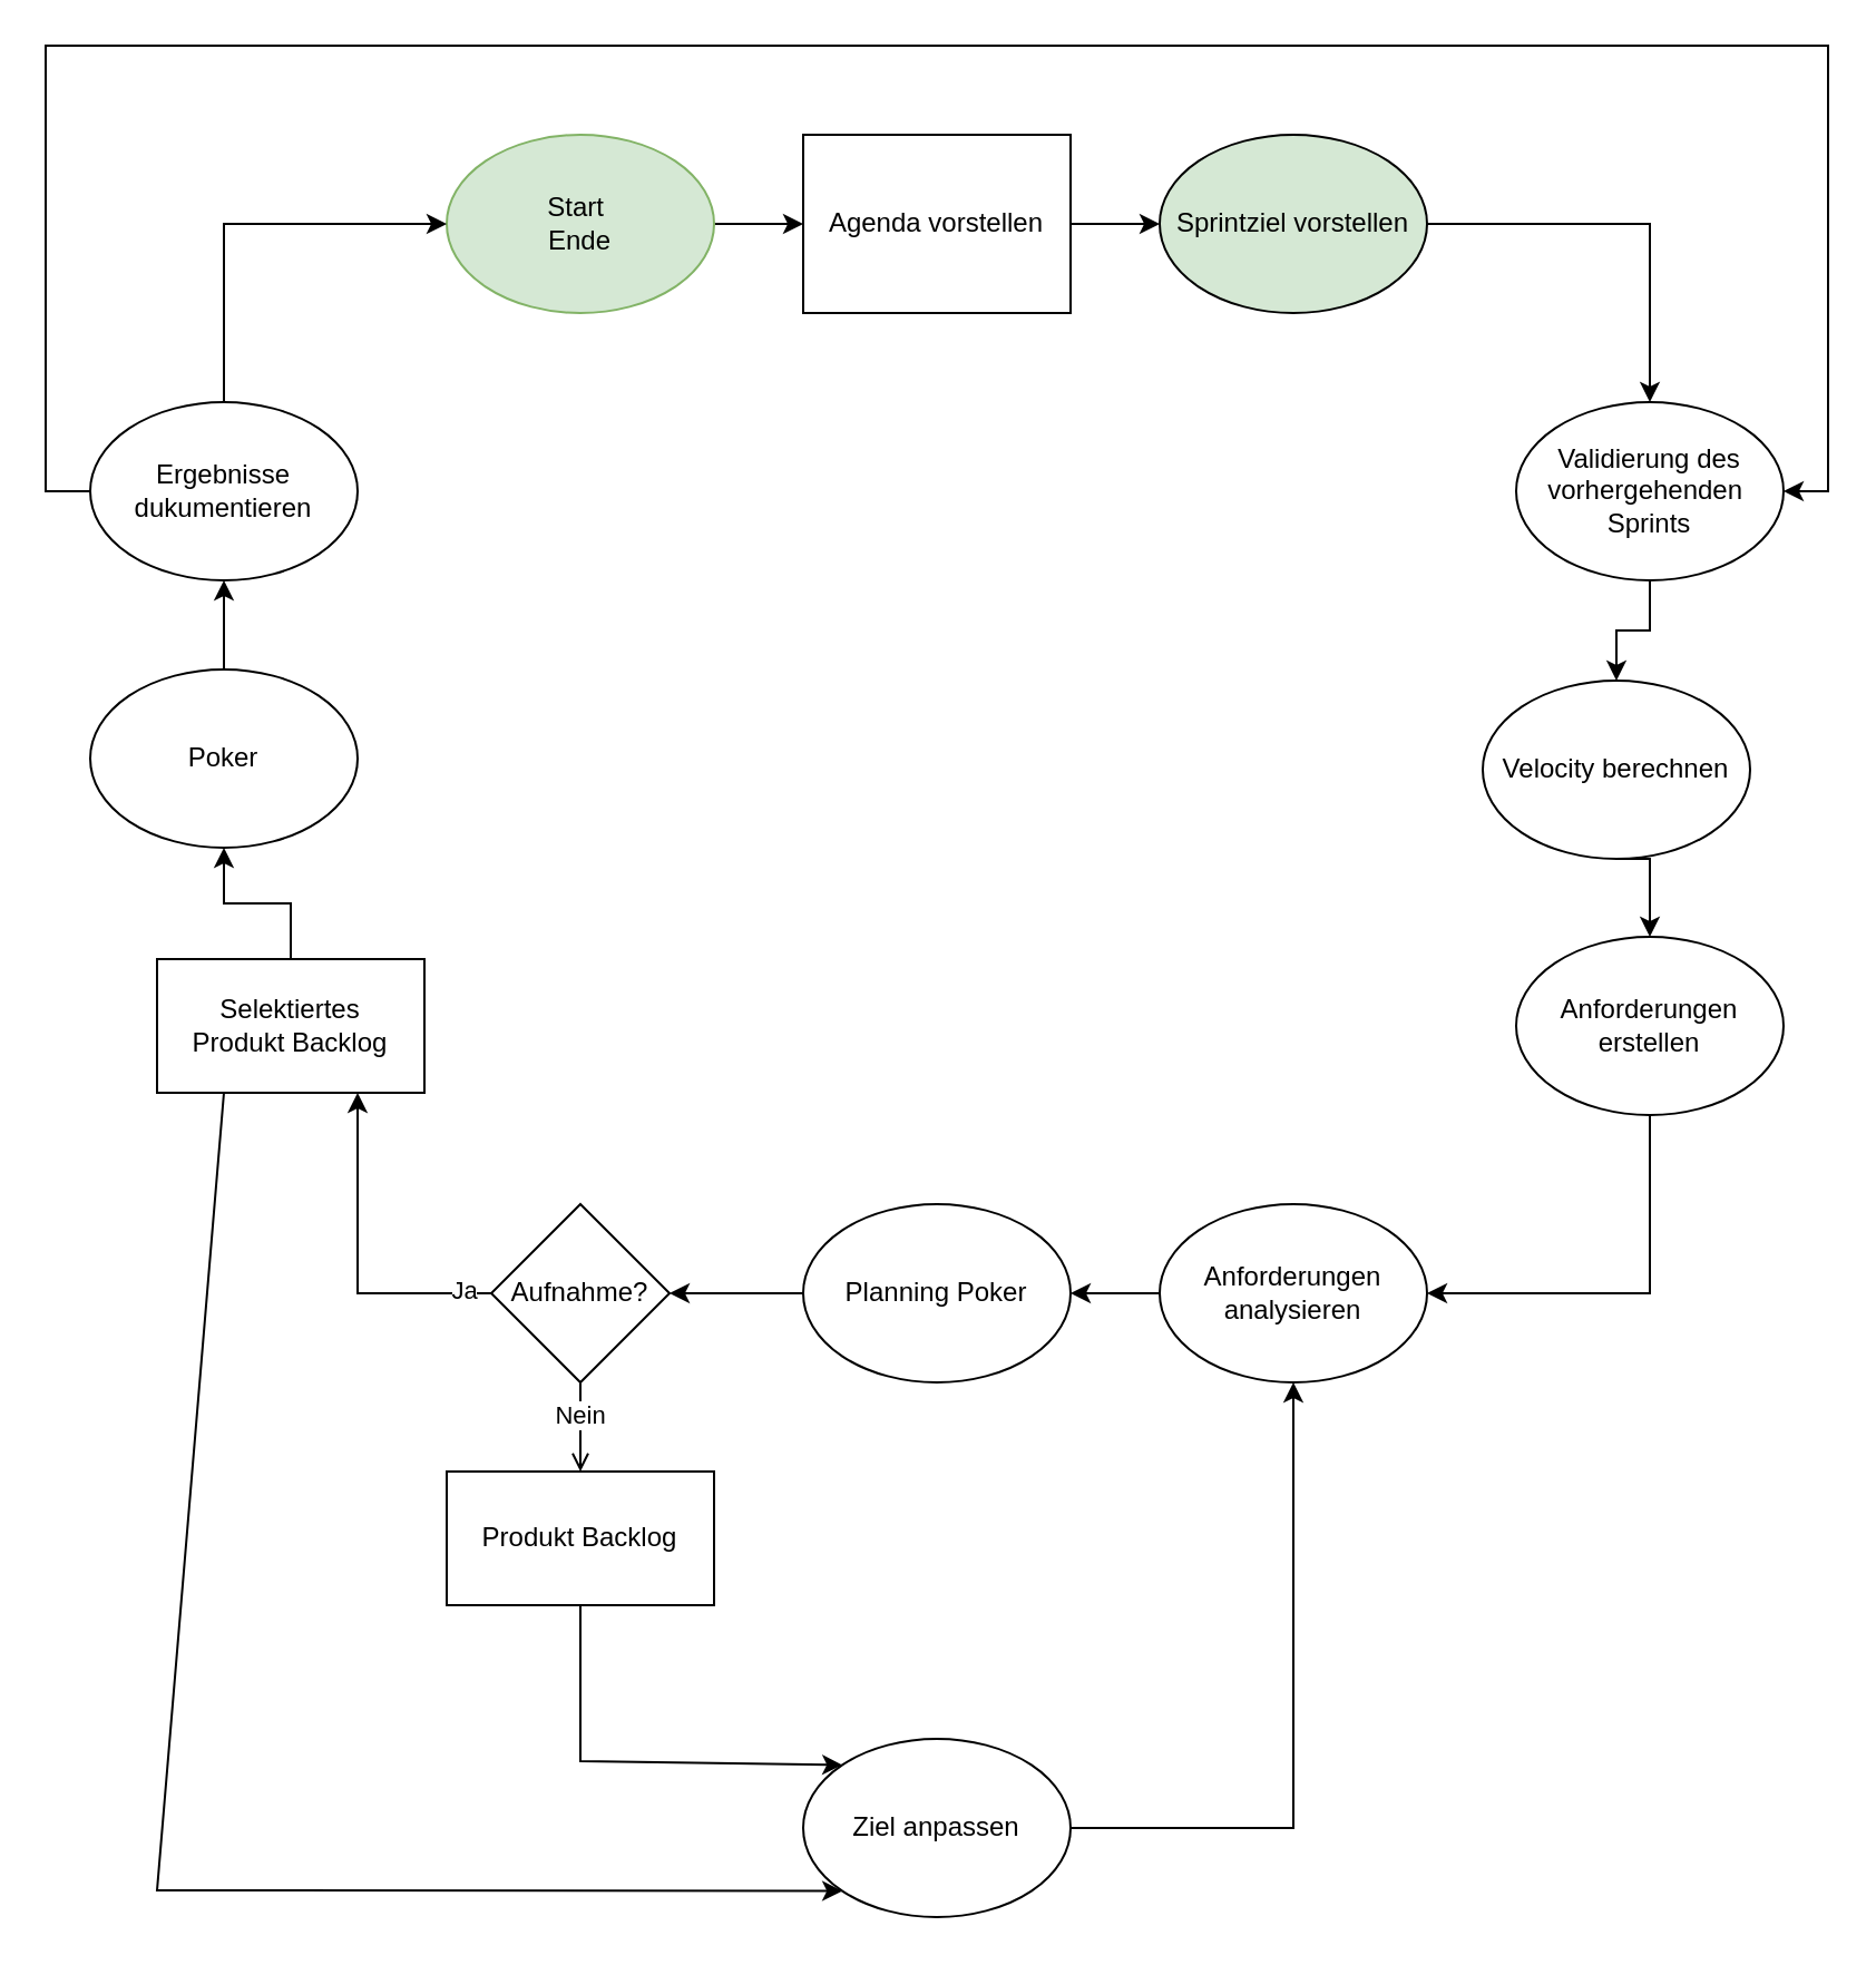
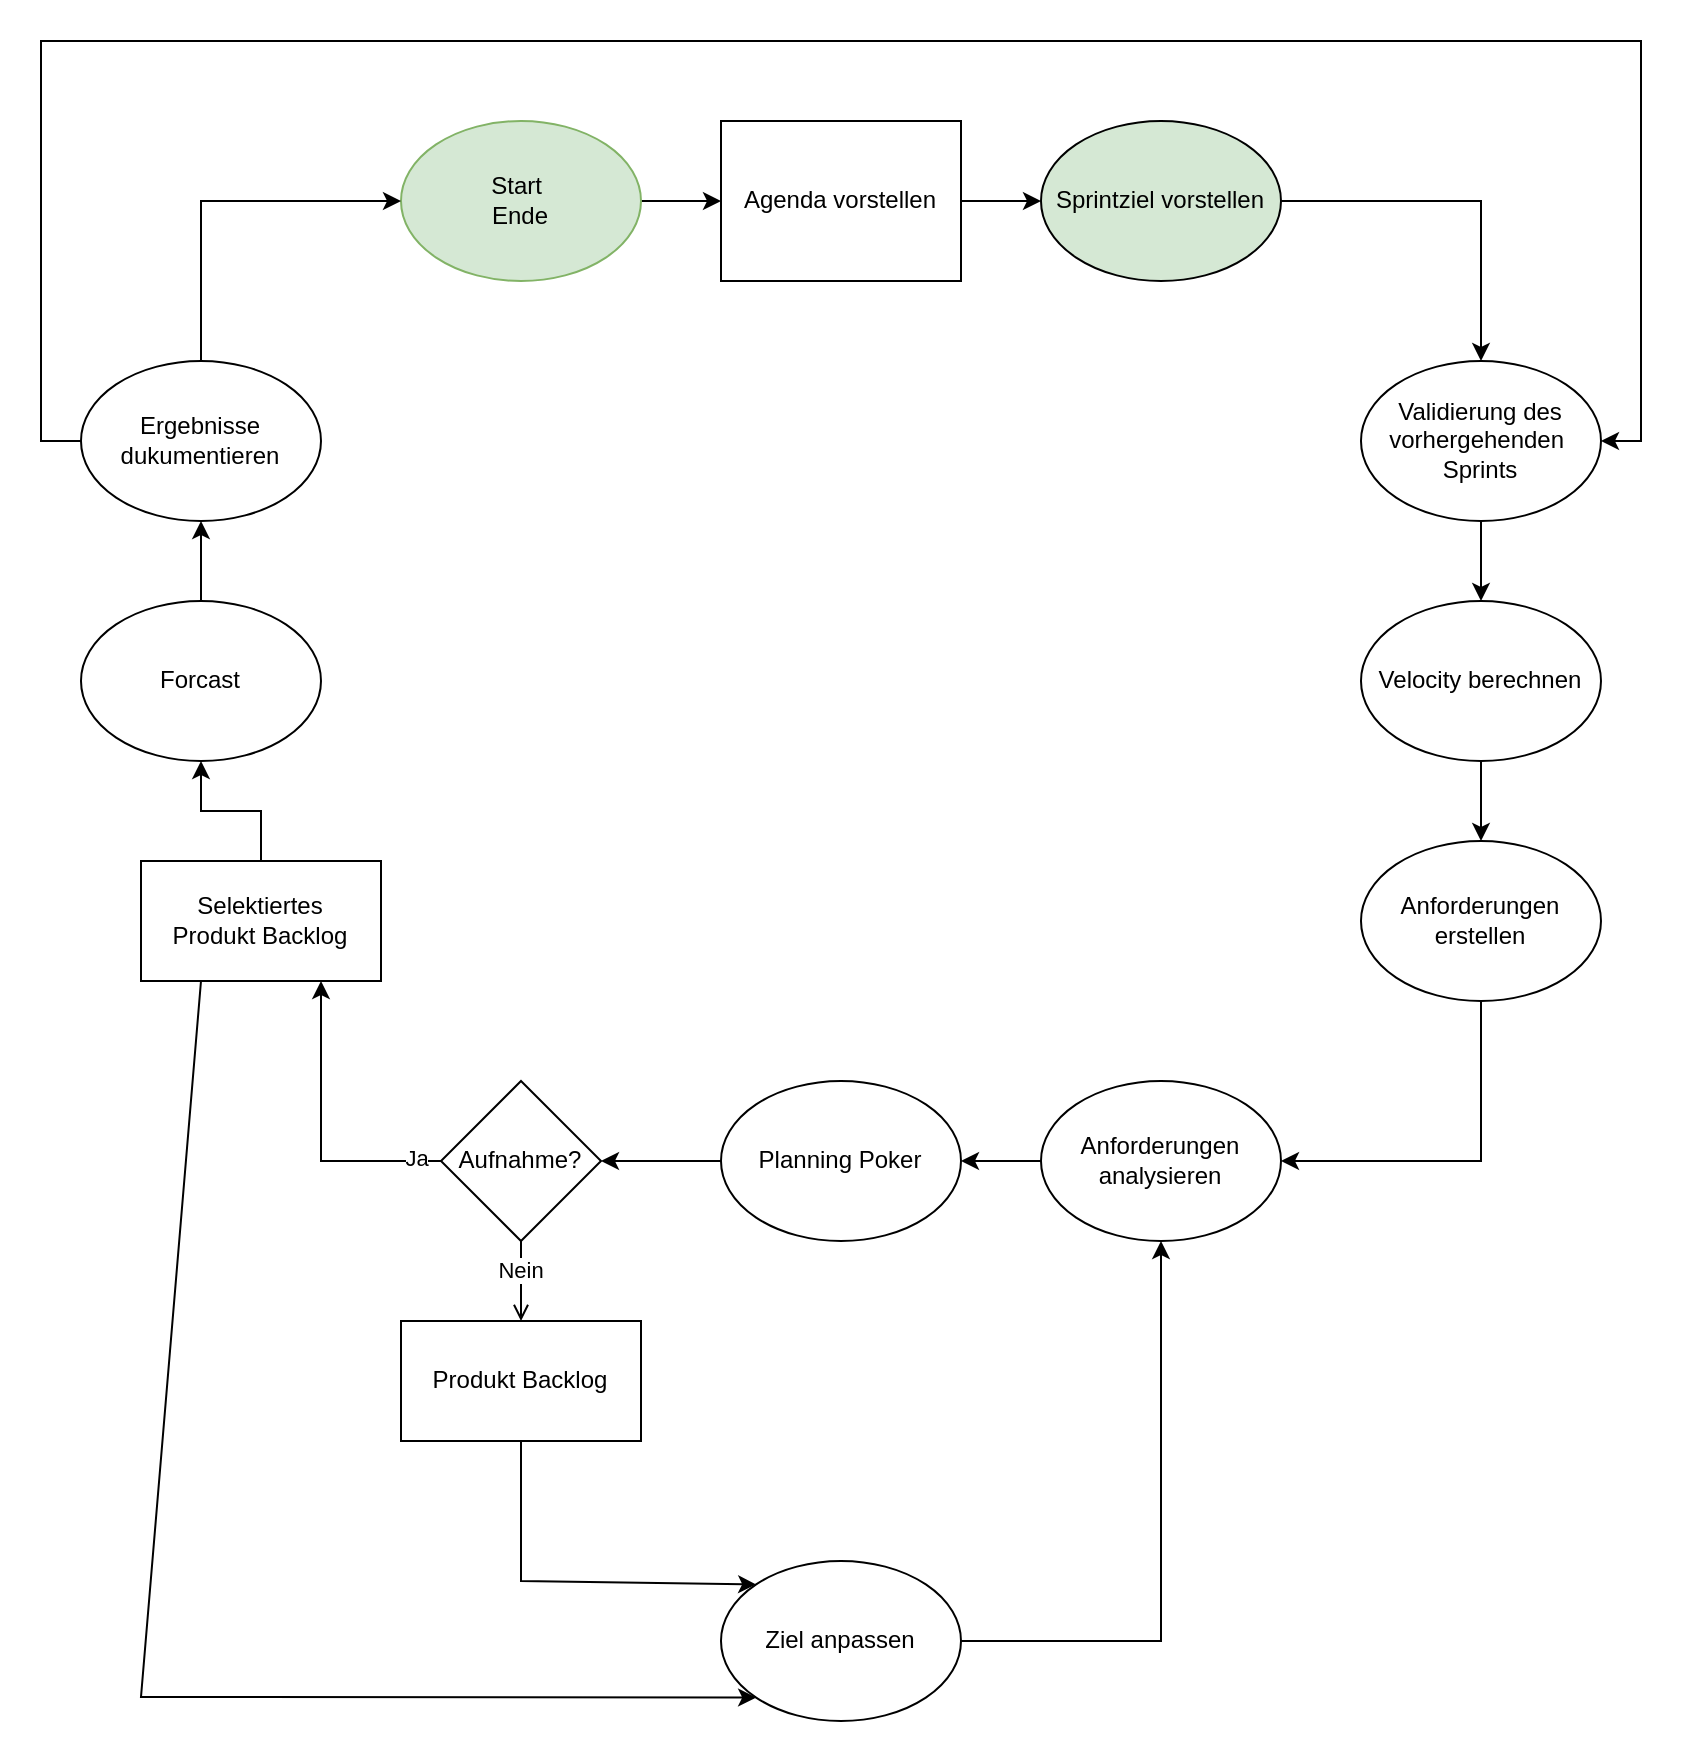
  <mxCell id="0" />
  <mxCell id="1" parent="0" />
  <mxCell id="2" style="edgeStyle=orthogonalEdgeStyle;rounded=0;orthogonalLoop=1;jettySize=auto;html=1;exitX=1;exitY=0.5;exitDx=0;exitDy=0;entryX=0;entryY=0.5;entryDx=0;entryDy=0;" edge="1" parent="1" source="3" target="5"><mxGeometry relative="1" as="geometry" /></mxCell>
  <mxCell id="3" value="Start&amp;nbsp;&lt;div&gt;Ende&lt;/div&gt;" style="ellipse;whiteSpace=wrap;html=1;fillColor=#d5e8d4;strokeColor=#82b366;" vertex="1" parent="1"><mxGeometry x="200" y="60" width="120" height="80" as="geometry" /></mxCell>
  <mxCell id="4" style="edgeStyle=orthogonalEdgeStyle;rounded=0;orthogonalLoop=1;jettySize=auto;html=1;exitX=1;exitY=0.5;exitDx=0;exitDy=0;entryX=0;entryY=0.5;entryDx=0;entryDy=0;" edge="1" parent="1" source="5" target="7"><mxGeometry relative="1" as="geometry" /></mxCell>
  <mxCell id="5" value="Agenda vorstellen" style="whiteSpace=wrap;html=1;rounded=0;" vertex="1" parent="1"><mxGeometry x="360" y="60" width="120" height="80" as="geometry" /></mxCell>
  <mxCell id="6" style="edgeStyle=orthogonalEdgeStyle;rounded=0;orthogonalLoop=1;jettySize=auto;html=1;exitX=1;exitY=0.5;exitDx=0;exitDy=0;entryX=0.5;entryY=0;entryDx=0;entryDy=0;" edge="1" parent="1" source="7" target="9"><mxGeometry relative="1" as="geometry" /></mxCell>
  <mxCell id="7" value="Sprintziel vorstellen" style="ellipse;whiteSpace=wrap;html=1;fillColor=#d5e8d4;" vertex="1" parent="1"><mxGeometry x="520" y="60" width="120" height="80" as="geometry" /></mxCell>
  <mxCell id="8" style="edgeStyle=orthogonalEdgeStyle;rounded=0;orthogonalLoop=1;jettySize=auto;html=1;exitX=0.5;exitY=1;exitDx=0;exitDy=0;entryX=0.5;entryY=0;entryDx=0;entryDy=0;" edge="1" parent="1" source="9" target="11"><mxGeometry relative="1" as="geometry" /></mxCell>
  <mxCell id="9" value="Validierung des&lt;div&gt;vorhergehenden&amp;nbsp;&lt;/div&gt;&lt;div&gt;Sprints&lt;/div&gt;" style="ellipse;whiteSpace=wrap;html=1;" vertex="1" parent="1"><mxGeometry x="680" y="180" width="120" height="80" as="geometry" /></mxCell>
  <mxCell id="10" style="edgeStyle=orthogonalEdgeStyle;rounded=0;orthogonalLoop=1;jettySize=auto;html=1;exitX=0.5;exitY=1;exitDx=0;exitDy=0;entryX=0.5;entryY=0;entryDx=0;entryDy=0;" edge="1" parent="1" source="11" target="13"><mxGeometry relative="1" as="geometry" /></mxCell>
- <mxCell id="11" value="Velocity berechnen" style="ellipse;whiteSpace=wrap;html=1;" vertex="1" parent="1"><mxGeometry x="665" y="305" width="120" height="80" as="geometry" /></mxCell>
+ <mxCell id="11" value="Velocity berechnen" style="ellipse;whiteSpace=wrap;html=1;" vertex="1" parent="1"><mxGeometry x="680" y="300" width="120" height="80" as="geometry" /></mxCell>
  <mxCell id="12" style="edgeStyle=orthogonalEdgeStyle;rounded=0;orthogonalLoop=1;jettySize=auto;html=1;exitX=0.5;exitY=1;exitDx=0;exitDy=0;entryX=1;entryY=0.5;entryDx=0;entryDy=0;" edge="1" parent="1" source="13" target="15"><mxGeometry relative="1" as="geometry" /></mxCell>
  <mxCell id="13" value="Anforderungen&lt;div&gt;erstellen&lt;/div&gt;" style="ellipse;whiteSpace=wrap;html=1;" vertex="1" parent="1"><mxGeometry x="680" y="420" width="120" height="80" as="geometry" /></mxCell>
  <mxCell id="14" style="edgeStyle=orthogonalEdgeStyle;rounded=0;orthogonalLoop=1;jettySize=auto;html=1;exitX=0;exitY=0.5;exitDx=0;exitDy=0;entryX=1;entryY=0.5;entryDx=0;entryDy=0;" edge="1" parent="1" source="15" target="17"><mxGeometry relative="1" as="geometry" /></mxCell>
  <mxCell id="15" value="Anforderungen&lt;div&gt;analysieren&lt;/div&gt;" style="ellipse;whiteSpace=wrap;html=1;" vertex="1" parent="1"><mxGeometry x="520" y="540" width="120" height="80" as="geometry" /></mxCell>
  <mxCell id="16" style="edgeStyle=orthogonalEdgeStyle;rounded=0;orthogonalLoop=1;jettySize=auto;html=1;exitX=0;exitY=0.5;exitDx=0;exitDy=0;entryX=1;entryY=0.5;entryDx=0;entryDy=0;" edge="1" parent="1" source="17" target="22"><mxGeometry relative="1" as="geometry" /></mxCell>
  <mxCell id="17" value="Planning Poker" style="ellipse;whiteSpace=wrap;html=1;" vertex="1" parent="1"><mxGeometry x="360" y="540" width="120" height="80" as="geometry" /></mxCell>
  <mxCell id="18" style="edgeStyle=orthogonalEdgeStyle;rounded=0;orthogonalLoop=1;jettySize=auto;html=1;exitX=0.5;exitY=1;exitDx=0;exitDy=0;entryX=0.5;entryY=0;entryDx=0;entryDy=0;endArrow=open;" edge="1" parent="1" source="22" target="23"><mxGeometry relative="1" as="geometry" /></mxCell>
  <mxCell id="19" value="Nein" style="edgeLabel;html=1;align=center;verticalAlign=middle;resizable=0;points=[];" vertex="1" connectable="0" parent="18"><mxGeometry x="-0.3" y="-1" relative="1" as="geometry"><mxPoint as="offset" /></mxGeometry></mxCell>
  <mxCell id="20" style="edgeStyle=orthogonalEdgeStyle;rounded=0;orthogonalLoop=1;jettySize=auto;html=1;exitX=0;exitY=0.5;exitDx=0;exitDy=0;entryX=0.75;entryY=1;entryDx=0;entryDy=0;" edge="1" parent="1" source="22" target="25"><mxGeometry relative="1" as="geometry" /></mxCell>
  <mxCell id="21" value="Ja" style="edgeLabel;html=1;align=center;verticalAlign=middle;resizable=0;points=[];" vertex="1" connectable="0" parent="20"><mxGeometry x="-0.822" y="-2" relative="1" as="geometry"><mxPoint as="offset" /></mxGeometry></mxCell>
  <mxCell id="22" value="Aufnahme?" style="rhombus;whiteSpace=wrap;html=1;" vertex="1" parent="1"><mxGeometry x="220" y="540" width="80" height="80" as="geometry" /></mxCell>
  <mxCell id="23" value="Produkt Backlog" style="rounded=0;whiteSpace=wrap;html=1;" vertex="1" parent="1"><mxGeometry x="200" y="660" width="120" height="60" as="geometry" /></mxCell>
  <mxCell id="24" style="edgeStyle=orthogonalEdgeStyle;rounded=0;orthogonalLoop=1;jettySize=auto;html=1;exitX=0.5;exitY=0;exitDx=0;exitDy=0;entryX=0.5;entryY=1;entryDx=0;entryDy=0;" edge="1" parent="1" source="25" target="31"><mxGeometry relative="1" as="geometry" /></mxCell>
  <mxCell id="25" value="Selektiertes&lt;div&gt;Produkt Backlog&lt;/div&gt;" style="rounded=0;whiteSpace=wrap;html=1;" vertex="1" parent="1"><mxGeometry x="70" y="430" width="120" height="60" as="geometry" /></mxCell>
  <mxCell id="26" style="edgeStyle=orthogonalEdgeStyle;rounded=0;orthogonalLoop=1;jettySize=auto;html=1;exitX=1;exitY=0.5;exitDx=0;exitDy=0;entryX=0.5;entryY=1;entryDx=0;entryDy=0;" edge="1" parent="1" source="27" target="15"><mxGeometry relative="1" as="geometry" /></mxCell>
  <mxCell id="27" value="Ziel anpassen" style="ellipse;whiteSpace=wrap;html=1;" vertex="1" parent="1"><mxGeometry x="360" y="780" width="120" height="80" as="geometry" /></mxCell>
  <mxCell id="28" value="" style="endArrow=classic;html=1;rounded=0;exitX=0.25;exitY=1;exitDx=0;exitDy=0;entryX=0;entryY=1;entryDx=0;entryDy=0;" edge="1" parent="1" source="25" target="27"><mxGeometry width="50" height="50" relative="1" as="geometry"><mxPoint x="130" y="720" as="sourcePoint" /><mxPoint x="180" y="670" as="targetPoint" /><Array as="points"><mxPoint x="70" y="848" /></Array></mxGeometry></mxCell>
  <mxCell id="29" value="" style="endArrow=classic;html=1;rounded=0;exitX=0.5;exitY=1;exitDx=0;exitDy=0;entryX=0;entryY=0;entryDx=0;entryDy=0;" edge="1" parent="1" source="23" target="27"><mxGeometry width="50" height="50" relative="1" as="geometry"><mxPoint x="130" y="720" as="sourcePoint" /><mxPoint x="180" y="670" as="targetPoint" /><Array as="points"><mxPoint x="260" y="790" /></Array></mxGeometry></mxCell>
  <mxCell id="30" style="edgeStyle=orthogonalEdgeStyle;rounded=0;orthogonalLoop=1;jettySize=auto;html=1;exitX=0.5;exitY=0;exitDx=0;exitDy=0;entryX=0.5;entryY=1;entryDx=0;entryDy=0;" edge="1" parent="1" source="31" target="34"><mxGeometry relative="1" as="geometry" /></mxCell>
- <mxCell id="31" value="Poker" style="ellipse;whiteSpace=wrap;html=1;" vertex="1" parent="1"><mxGeometry x="40" y="300" width="120" height="80" as="geometry" /></mxCell>
+ <mxCell id="31" value="Forcast" style="ellipse;whiteSpace=wrap;html=1;" vertex="1" parent="1"><mxGeometry x="40" y="300" width="120" height="80" as="geometry" /></mxCell>
  <mxCell id="32" style="edgeStyle=orthogonalEdgeStyle;rounded=0;orthogonalLoop=1;jettySize=auto;html=1;exitX=0.5;exitY=0;exitDx=0;exitDy=0;entryX=0;entryY=0.5;entryDx=0;entryDy=0;" edge="1" parent="1" source="34" target="3"><mxGeometry relative="1" as="geometry" /></mxCell>
  <mxCell id="33" style="edgeStyle=orthogonalEdgeStyle;rounded=0;orthogonalLoop=1;jettySize=auto;html=1;exitX=0;exitY=0.5;exitDx=0;exitDy=0;entryX=1;entryY=0.5;entryDx=0;entryDy=0;" edge="1" parent="1" source="34" target="9"><mxGeometry relative="1" as="geometry"><Array as="points"><mxPoint x="20" y="220" /><mxPoint x="20" y="20" /><mxPoint x="820" y="20" /><mxPoint x="820" y="220" /></Array></mxGeometry></mxCell>
  <mxCell id="34" value="Ergebnisse&lt;div&gt;dukumentieren&lt;/div&gt;" style="ellipse;whiteSpace=wrap;html=1;" vertex="1" parent="1"><mxGeometry x="40" y="180" width="120" height="80" as="geometry" /></mxCell>
